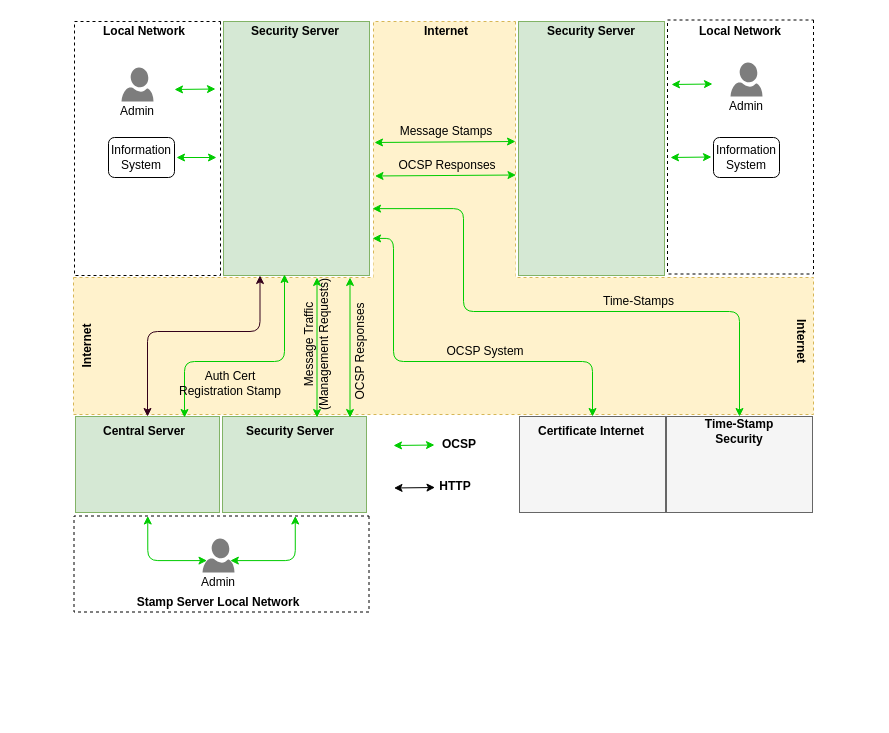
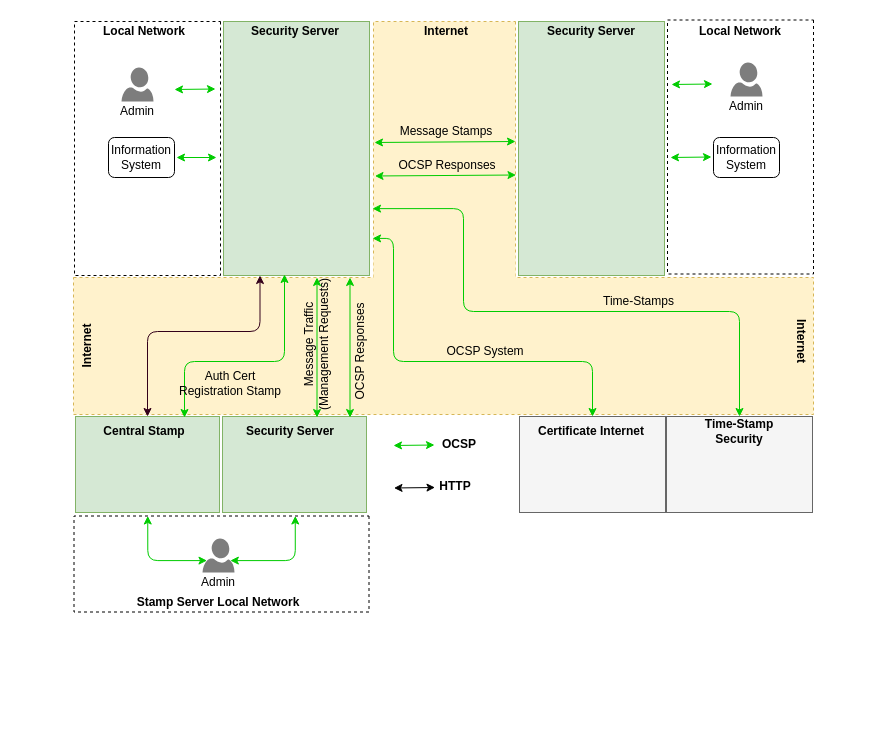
  <mxCell id="0" />
  <mxCell id="1" parent="0" />
  <mxCell id="2" value="" style="rounded=0;whiteSpace=wrap;html=1;glass=0;dashed=1;rotation=90;" vertex="1" parent="1"><mxGeometry x="20" y="75" width="254" height="146" as="geometry" /></mxCell>
  <mxCell id="3" value="" style="rounded=0;whiteSpace=wrap;html=1;glass=0;rotation=90;fillColor=#d5e8d4;strokeColor=#82b366;gradientColor=none;" vertex="1" parent="1"><mxGeometry x="169" y="75" width="254" height="146" as="geometry" /></mxCell>
  <mxCell id="4" value="" style="rounded=0;whiteSpace=wrap;html=1;glass=0;dashed=1;fillColor=#fff2cc;rotation=90;strokeColor=#d6b656;" vertex="1" parent="1"><mxGeometry x="306" y="88" width="276" height="142" as="geometry" /></mxCell>
  <mxCell id="5" value="Local Network" style="text;html=1;strokeColor=none;fillColor=none;align=center;verticalAlign=middle;whiteSpace=wrap;rounded=0;glass=0;fontStyle=1" vertex="1" parent="1"><mxGeometry x="89" y="21" width="110" height="20" as="geometry" /></mxCell>
  <mxCell id="6" value="Security Server" style="text;html=1;strokeColor=none;fillColor=none;align=center;verticalAlign=middle;whiteSpace=wrap;rounded=0;glass=0;fontStyle=1" vertex="1" parent="1"><mxGeometry x="240" y="21" width="110" height="20" as="geometry" /></mxCell>
  <mxCell id="7" value="Internet" style="text;html=1;strokeColor=none;fillColor=none;align=center;verticalAlign=middle;whiteSpace=wrap;rounded=0;glass=0;fontStyle=1" vertex="1" parent="1"><mxGeometry x="391" y="21" width="110" height="20" as="geometry" /></mxCell>
  <mxCell id="8" value="" style="shadow=0;dashed=0;html=1;strokeColor=none;labelPosition=center;verticalLabelPosition=bottom;verticalAlign=top;align=center;shape=mxgraph.azure.user;fillColor=#7D7D7D;glass=0;" vertex="1" parent="1"><mxGeometry x="121" y="67" width="32" height="34" as="geometry" /></mxCell>
  <mxCell id="9" value="Information System" style="rounded=1;whiteSpace=wrap;html=1;glass=0;strokeColor=#000000;fillColor=none;gradientColor=none;" vertex="1" parent="1"><mxGeometry x="108" y="137" width="66" height="40" as="geometry" /></mxCell>
  <mxCell id="10" value="" style="rounded=0;whiteSpace=wrap;html=1;glass=0;rotation=90;fillColor=#d5e8d4;strokeColor=#82b366;gradientColor=none;" vertex="1" parent="1"><mxGeometry x="464" y="75" width="254" height="146" as="geometry" /></mxCell>
  <mxCell id="11" value="Security Server" style="text;html=1;strokeColor=none;fillColor=none;align=center;verticalAlign=middle;whiteSpace=wrap;rounded=0;glass=0;fontStyle=1" vertex="1" parent="1"><mxGeometry x="536" y="21" width="110" height="20" as="geometry" /></mxCell>
  <mxCell id="12" value="" style="rounded=0;whiteSpace=wrap;html=1;glass=0;dashed=1;rotation=90;" vertex="1" parent="1"><mxGeometry x="613" y="73.5" width="254" height="146" as="geometry" /></mxCell>
  <mxCell id="13" value="Local Network" style="text;html=1;strokeColor=none;fillColor=none;align=center;verticalAlign=middle;whiteSpace=wrap;rounded=0;glass=0;fontStyle=1" vertex="1" parent="1"><mxGeometry x="685" y="20.5" width="110" height="20" as="geometry" /></mxCell>
  <mxCell id="14" value="" style="shadow=0;dashed=0;html=1;strokeColor=none;labelPosition=center;verticalLabelPosition=bottom;verticalAlign=top;align=center;shape=mxgraph.azure.user;fillColor=#7D7D7D;glass=0;" vertex="1" parent="1"><mxGeometry x="730" y="62" width="32" height="34" as="geometry" /></mxCell>
  <mxCell id="15" value="" style="endArrow=classic;startArrow=classic;html=1;exitX=1;exitY=0.5;exitDx=0;exitDy=0;fillColor=#d5e8d4;strokeColor=#00CC00;" edge="1" parent="1"><mxGeometry width="50" height="50" relative="1" as="geometry"><mxPoint x="176" y="157" as="sourcePoint" /><mxPoint x="216" y="157" as="targetPoint" /></mxGeometry></mxCell>
  <mxCell id="16" value="" style="endArrow=classic;startArrow=classic;html=1;exitX=0.441;exitY=1.026;exitDx=0;exitDy=0;fillColor=#d5e8d4;strokeColor=#00CC00;entryX=0.437;entryY=-0.004;entryDx=0;entryDy=0;entryPerimeter=0;exitPerimeter=0;" edge="1" parent="1"><mxGeometry width="50" height="50" relative="1" as="geometry"><mxPoint x="374" y="142" as="sourcePoint" /><mxPoint x="515" y="141" as="targetPoint" /></mxGeometry></mxCell>
  <mxCell id="17" value="" style="endArrow=classic;startArrow=classic;html=1;exitX=0.441;exitY=1.026;exitDx=0;exitDy=0;fillColor=#d5e8d4;strokeColor=#00CC00;entryX=0.437;entryY=-0.004;entryDx=0;entryDy=0;entryPerimeter=0;exitPerimeter=0;" edge="1" parent="1"><mxGeometry width="50" height="50" relative="1" as="geometry"><mxPoint x="374.5" y="175.5" as="sourcePoint" /><mxPoint x="515.5" y="174.5" as="targetPoint" /></mxGeometry></mxCell>
  <mxCell id="18" value="" style="endArrow=classic;startArrow=classic;html=1;fillColor=#d5e8d4;strokeColor=#00CC00;" edge="1" parent="1"><mxGeometry width="50" height="50" relative="1" as="geometry"><mxPoint x="174" y="89" as="sourcePoint" /><mxPoint x="215" y="88.5" as="targetPoint" /></mxGeometry></mxCell>
  <mxCell id="19" value="Admin" style="text;html=1;strokeColor=none;fillColor=none;align=center;verticalAlign=middle;whiteSpace=wrap;rounded=0;glass=0;" vertex="1" parent="1"><mxGeometry x="82" y="101" width="110" height="20" as="geometry" /></mxCell>
  <mxCell id="20" value="Information System" style="rounded=1;whiteSpace=wrap;html=1;glass=0;strokeColor=#000000;fillColor=none;gradientColor=none;" vertex="1" parent="1"><mxGeometry x="713" y="137" width="66" height="40" as="geometry" /></mxCell>
  <mxCell id="21" value="Admin" style="text;html=1;strokeColor=none;fillColor=none;align=center;verticalAlign=middle;whiteSpace=wrap;rounded=0;glass=0;" vertex="1" parent="1"><mxGeometry x="691" y="96" width="110" height="20" as="geometry" /></mxCell>
  <mxCell id="22" value="Message Stamps" style="text;html=1;strokeColor=none;fillColor=none;align=center;verticalAlign=middle;whiteSpace=wrap;rounded=0;glass=0;" vertex="1" parent="1"><mxGeometry x="391" y="121" width="110" height="20" as="geometry" /></mxCell>
  <mxCell id="23" value="OCSP Responses" style="text;html=1;strokeColor=none;fillColor=none;align=center;verticalAlign=middle;whiteSpace=wrap;rounded=0;glass=0;" vertex="1" parent="1"><mxGeometry x="392" y="155" width="110" height="20" as="geometry" /></mxCell>
  <mxCell id="24" value="Security Server" style="text;html=1;strokeColor=none;fillColor=none;align=center;verticalAlign=middle;whiteSpace=wrap;rounded=0;glass=0;fontStyle=1" vertex="1" parent="1"><mxGeometry x="246" y="381" width="110" height="20" as="geometry" /></mxCell>
  <mxCell id="25" value="" style="rounded=0;whiteSpace=wrap;html=1;glass=0;dashed=1;fillColor=#fff2cc;rotation=0;strokeColor=#d6b656;" vertex="1" parent="1"><mxGeometry x="73" y="277" width="740" height="137" as="geometry" /></mxCell>
  <mxCell id="26" value="" style="rounded=0;whiteSpace=wrap;html=1;glass=0;rotation=90;fillColor=#d5e8d4;strokeColor=#82b366;gradientColor=none;" vertex="1" parent="1"><mxGeometry x="99" y="392" width="96" height="144" as="geometry" /></mxCell>
  <mxCell id="27" value="" style="rounded=0;whiteSpace=wrap;html=1;glass=0;rotation=90;fillColor=#d5e8d4;strokeColor=#82b366;gradientColor=none;" vertex="1" parent="1"><mxGeometry x="246" y="392" width="96" height="144" as="geometry" /></mxCell>
  <mxCell id="28" value="" style="rounded=0;whiteSpace=wrap;html=1;glass=0;rotation=90;dashed=1;" vertex="1" parent="1"><mxGeometry x="173" y="416" width="96" height="295" as="geometry" /></mxCell>
  <mxCell id="29" value="Security Server" style="text;html=1;strokeColor=none;fillColor=none;align=center;verticalAlign=middle;whiteSpace=wrap;rounded=0;glass=0;fontStyle=1" vertex="1" parent="1"><mxGeometry x="235" y="421" width="110" height="20" as="geometry" /></mxCell>
- <mxCell id="30" value="Central Server" style="text;html=1;strokeColor=none;fillColor=none;align=center;verticalAlign=middle;whiteSpace=wrap;rounded=0;glass=0;fontStyle=1" vertex="1" parent="1"><mxGeometry x="89" y="421" width="110" height="20" as="geometry" /></mxCell>
+ <mxCell id="30" value="Central Stamp" style="text;html=1;strokeColor=none;fillColor=none;align=center;verticalAlign=middle;whiteSpace=wrap;rounded=0;glass=0;fontStyle=1" vertex="1" parent="1"><mxGeometry x="89" y="421" width="110" height="20" as="geometry" /></mxCell>
  <mxCell id="31" value="" style="shadow=0;dashed=0;html=1;strokeColor=none;labelPosition=center;verticalLabelPosition=bottom;verticalAlign=top;align=center;shape=mxgraph.azure.user;fillColor=#7D7D7D;glass=0;" vertex="1" parent="1"><mxGeometry x="202" y="538" width="32" height="34" as="geometry" /></mxCell>
  <mxCell id="32" value="Admin" style="text;html=1;strokeColor=none;fillColor=none;align=center;verticalAlign=middle;whiteSpace=wrap;rounded=0;glass=0;" vertex="1" parent="1"><mxGeometry x="163" y="572" width="110" height="20" as="geometry" /></mxCell>
  <mxCell id="33" value="Stamp Server Local Network" style="text;html=1;strokeColor=none;fillColor=none;align=center;verticalAlign=middle;whiteSpace=wrap;rounded=0;glass=0;fontStyle=1" vertex="1" parent="1"><mxGeometry x="121" y="592" width="194" height="20" as="geometry" /></mxCell>
  <mxCell id="34" value="" style="endArrow=classic;startArrow=classic;html=1;fillColor=#d5e8d4;strokeColor=#00CC00;exitX=0;exitY=0.75;exitDx=0;exitDy=0;entryX=0.14;entryY=0.65;entryDx=0;entryDy=0;entryPerimeter=0;edgeStyle=orthogonalEdgeStyle;" edge="1" parent="1" source="28" target="31"><mxGeometry width="50" height="50" relative="1" as="geometry"><mxPoint x="126.5" y="555" as="sourcePoint" /><mxPoint x="167.5" y="554.5" as="targetPoint" /><Array as="points"><mxPoint x="147" y="560" /></Array></mxGeometry></mxCell>
  <mxCell id="35" value="" style="endArrow=classic;startArrow=classic;html=1;fillColor=#d5e8d4;strokeColor=#00CC00;exitX=0.87;exitY=0.65;exitDx=0;exitDy=0;entryX=0;entryY=0.25;entryDx=0;entryDy=0;exitPerimeter=0;edgeStyle=orthogonalEdgeStyle;" edge="1" parent="1" source="31" target="28"><mxGeometry width="50" height="50" relative="1" as="geometry"><mxPoint x="157.333" y="525.333" as="sourcePoint" /><mxPoint x="216.667" y="570" as="targetPoint" /><Array as="points"><mxPoint x="295" y="560" /></Array></mxGeometry></mxCell>
  <mxCell id="36" value="" style="endArrow=classic;startArrow=classic;html=1;fillColor=#d5e8d4;strokeColor=#00CC00;" edge="1" parent="1"><mxGeometry width="50" height="50" relative="1" as="geometry"><mxPoint x="671" y="84" as="sourcePoint" /><mxPoint x="712" y="83.5" as="targetPoint" /></mxGeometry></mxCell>
  <mxCell id="37" value="" style="endArrow=classic;startArrow=classic;html=1;fillColor=#d5e8d4;strokeColor=#00CC00;" edge="1" parent="1"><mxGeometry width="50" height="50" relative="1" as="geometry"><mxPoint x="670" y="157" as="sourcePoint" /><mxPoint x="711" y="156.5" as="targetPoint" /></mxGeometry></mxCell>
  <mxCell id="38" value="" style="endArrow=classic;startArrow=classic;html=1;fillColor=#d5e8d4;strokeColor=#00CC00;" edge="1" parent="1"><mxGeometry width="50" height="50" relative="1" as="geometry"><mxPoint x="349.5" y="277" as="sourcePoint" /><mxPoint x="349.5" y="417" as="targetPoint" /></mxGeometry></mxCell>
  <mxCell id="39" value="" style="endArrow=classic;startArrow=classic;html=1;fillColor=#d5e8d4;strokeColor=#00CC00;" edge="1" parent="1"><mxGeometry width="50" height="50" relative="1" as="geometry"><mxPoint x="316.5" y="277" as="sourcePoint" /><mxPoint x="316.5" y="417" as="targetPoint" /></mxGeometry></mxCell>
  <mxCell id="40" value="Message Traffic&lt;br&gt;(Management Requests)&lt;br&gt;" style="text;html=1;strokeColor=none;fillColor=none;align=center;verticalAlign=middle;whiteSpace=wrap;rounded=0;glass=0;rotation=-90;" vertex="1" parent="1"><mxGeometry x="245" y="334" width="141" height="20" as="geometry" /></mxCell>
  <mxCell id="41" value="OCSP Responses" style="text;html=1;strokeColor=none;fillColor=none;align=center;verticalAlign=middle;whiteSpace=wrap;rounded=0;glass=0;rotation=-90;" vertex="1" parent="1"><mxGeometry x="305" y="341" width="110" height="20" as="geometry" /></mxCell>
  <mxCell id="42" value="" style="endArrow=classic;startArrow=classic;html=1;fillColor=#d5e8d4;strokeColor=#00CC00;edgeStyle=orthogonalEdgeStyle;" edge="1" parent="1"><mxGeometry width="50" height="50" relative="1" as="geometry"><mxPoint x="284" y="274" as="sourcePoint" /><mxPoint x="184" y="417" as="targetPoint" /><Array as="points"><mxPoint x="284" y="361" /><mxPoint x="184" y="361" /></Array></mxGeometry></mxCell>
  <mxCell id="43" value="" style="endArrow=classic;startArrow=classic;html=1;fillColor=#d5e8d4;strokeColor=#33001A;exitX=1;exitY=0.75;exitDx=0;exitDy=0;entryX=0;entryY=0.5;entryDx=0;entryDy=0;edgeStyle=orthogonalEdgeStyle;" edge="1" parent="1" source="3" target="26"><mxGeometry width="50" height="50" relative="1" as="geometry"><mxPoint x="369.5" y="297" as="sourcePoint" /><mxPoint x="369.5" y="437" as="targetPoint" /><Array as="points"><mxPoint x="260" y="331" /><mxPoint x="147" y="331" /></Array></mxGeometry></mxCell>
  <mxCell id="44" value="Auth Cert Registration Stamp" style="text;html=1;strokeColor=none;fillColor=none;align=center;verticalAlign=middle;whiteSpace=wrap;rounded=0;glass=0;" vertex="1" parent="1"><mxGeometry x="170" y="373" width="120" height="20" as="geometry" /></mxCell>
  <mxCell id="45" value="" style="rounded=0;whiteSpace=wrap;html=1;glass=0;rotation=90;fillColor=#f5f5f5;strokeColor=#666666;fontColor=#333333;" vertex="1" parent="1"><mxGeometry x="544" y="391" width="96" height="146" as="geometry" /></mxCell>
  <mxCell id="46" value="" style="rounded=0;whiteSpace=wrap;html=1;glass=0;rotation=90;fillColor=#f5f5f5;strokeColor=#666666;fontColor=#333333;" vertex="1" parent="1"><mxGeometry x="691" y="391" width="96" height="146" as="geometry" /></mxCell>
  <mxCell id="47" value="Certificate Internet" style="text;html=1;strokeColor=none;fillColor=none;align=center;verticalAlign=middle;whiteSpace=wrap;rounded=0;glass=0;fontStyle=1" vertex="1" parent="1"><mxGeometry x="536" y="421" width="110" height="20" as="geometry" /></mxCell>
  <mxCell id="48" value="Time-Stamp Security" style="text;html=1;strokeColor=none;fillColor=none;align=center;verticalAlign=middle;whiteSpace=wrap;rounded=0;glass=0;fontStyle=1" vertex="1" parent="1"><mxGeometry x="684" y="421" width="110" height="20" as="geometry" /></mxCell>
  <mxCell id="49" value="Time-Stamps" style="text;html=1;strokeColor=none;fillColor=none;align=center;verticalAlign=middle;whiteSpace=wrap;rounded=0;glass=0;" vertex="1" parent="1"><mxGeometry x="547" y="291" width="183" height="20" as="geometry" /></mxCell>
  <mxCell id="50" value="OCSP System" style="text;html=1;strokeColor=none;fillColor=none;align=center;verticalAlign=middle;whiteSpace=wrap;rounded=0;glass=0;" vertex="1" parent="1"><mxGeometry x="423" y="341" width="124" height="20" as="geometry" /></mxCell>
  <mxCell id="51" value="" style="endArrow=classic;startArrow=classic;html=1;fillColor=#d5e8d4;strokeColor=#00CC00;" edge="1" parent="1"><mxGeometry width="50" height="50" relative="1" as="geometry"><mxPoint x="393" y="445" as="sourcePoint" /><mxPoint x="434" y="444.5" as="targetPoint" /></mxGeometry></mxCell>
  <mxCell id="52" value="" style="endArrow=classic;startArrow=classic;html=1;fillColor=#d5e8d4;strokeColor=#000000;" edge="1" parent="1"><mxGeometry width="50" height="50" relative="1" as="geometry"><mxPoint x="393.5" y="487.5" as="sourcePoint" /><mxPoint x="434.5" y="487" as="targetPoint" /></mxGeometry></mxCell>
  <mxCell id="53" value="OCSP" style="text;html=1;strokeColor=none;fillColor=none;align=center;verticalAlign=middle;whiteSpace=wrap;rounded=0;glass=0;fontStyle=1" vertex="1" parent="1"><mxGeometry x="433.5" y="434" width="50" height="20" as="geometry" /></mxCell>
  <mxCell id="54" value="HTTP" style="text;html=1;strokeColor=none;fillColor=none;align=center;verticalAlign=middle;whiteSpace=wrap;rounded=0;glass=0;fontStyle=1" vertex="1" parent="1"><mxGeometry x="429.5" y="476" width="50" height="20" as="geometry" /></mxCell>
  <mxCell id="55" value="Internet" style="text;html=1;strokeColor=none;fillColor=none;align=center;verticalAlign=middle;whiteSpace=wrap;rounded=0;glass=0;fontStyle=1;rotation=90;" vertex="1" parent="1"><mxGeometry x="746" y="331" width="110" height="20" as="geometry" /></mxCell>
  <mxCell id="56" value="Internet" style="text;html=1;strokeColor=none;fillColor=none;align=center;verticalAlign=middle;whiteSpace=wrap;rounded=0;glass=0;fontStyle=1;rotation=-90;" vertex="1" parent="1"><mxGeometry x="31" y="335.5" width="110" height="20" as="geometry" /></mxCell>
  <mxCell id="57" value="" style="rounded=0;whiteSpace=wrap;html=1;glass=0;dashed=1;fillColor=#fff2cc;rotation=90;strokeColor=none;" vertex="1" parent="1"><mxGeometry x="425.5" y="202" width="37" height="142" as="geometry" /></mxCell>
  <mxCell id="58" value="" style="endArrow=classic;startArrow=classic;html=1;fillColor=#d5e8d4;strokeColor=#00CC00;entryX=0;entryY=0.5;entryDx=0;entryDy=0;exitX=0.678;exitY=1.007;exitDx=0;exitDy=0;edgeStyle=orthogonalEdgeStyle;exitPerimeter=0;" edge="1" parent="1" source="4" target="46"><mxGeometry width="50" height="50" relative="1" as="geometry"><mxPoint x="326.5" y="287" as="sourcePoint" /><mxPoint x="326.5" y="427" as="targetPoint" /><Array as="points"><mxPoint x="463" y="208" /><mxPoint x="463" y="311" /><mxPoint x="739" y="311" /></Array></mxGeometry></mxCell>
  <mxCell id="59" value="" style="endArrow=classic;startArrow=classic;html=1;fillColor=#d5e8d4;strokeColor=#00CC00;exitX=0.854;exitY=-0.021;exitDx=0;exitDy=0;exitPerimeter=0;edgeStyle=orthogonalEdgeStyle;entryX=0;entryY=0.5;entryDx=0;entryDy=0;" edge="1" parent="1" source="3" target="45"><mxGeometry width="50" height="50" relative="1" as="geometry"><mxPoint x="443.5" y="341" as="sourcePoint" /><mxPoint x="591" y="411" as="targetPoint" /><Array as="points"><mxPoint x="393" y="238" /><mxPoint x="393" y="361" /><mxPoint x="592" y="361" /></Array></mxGeometry></mxCell>
